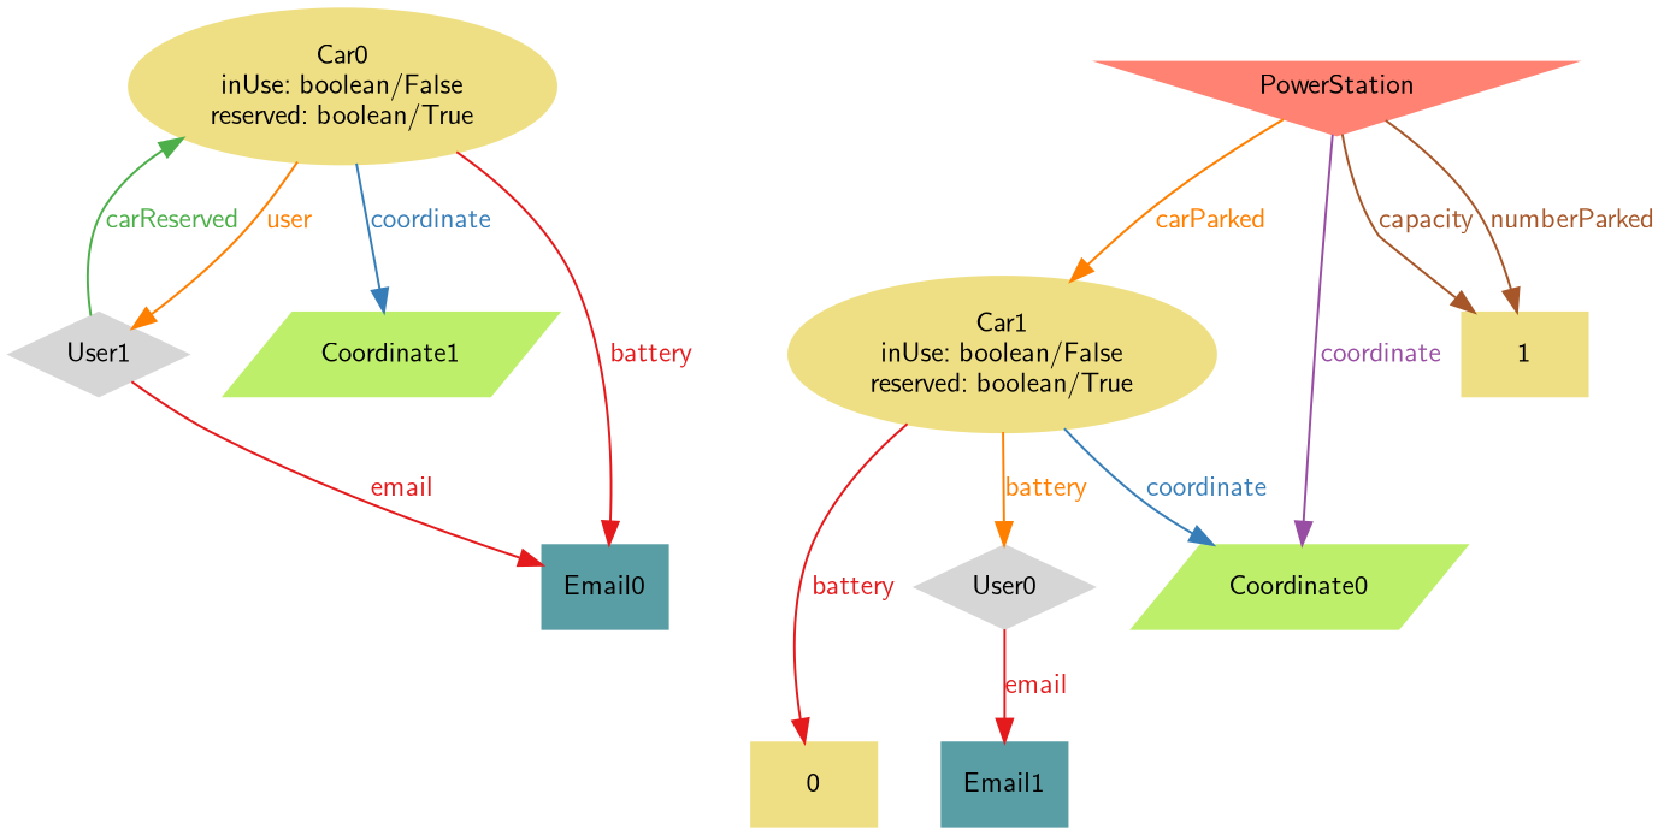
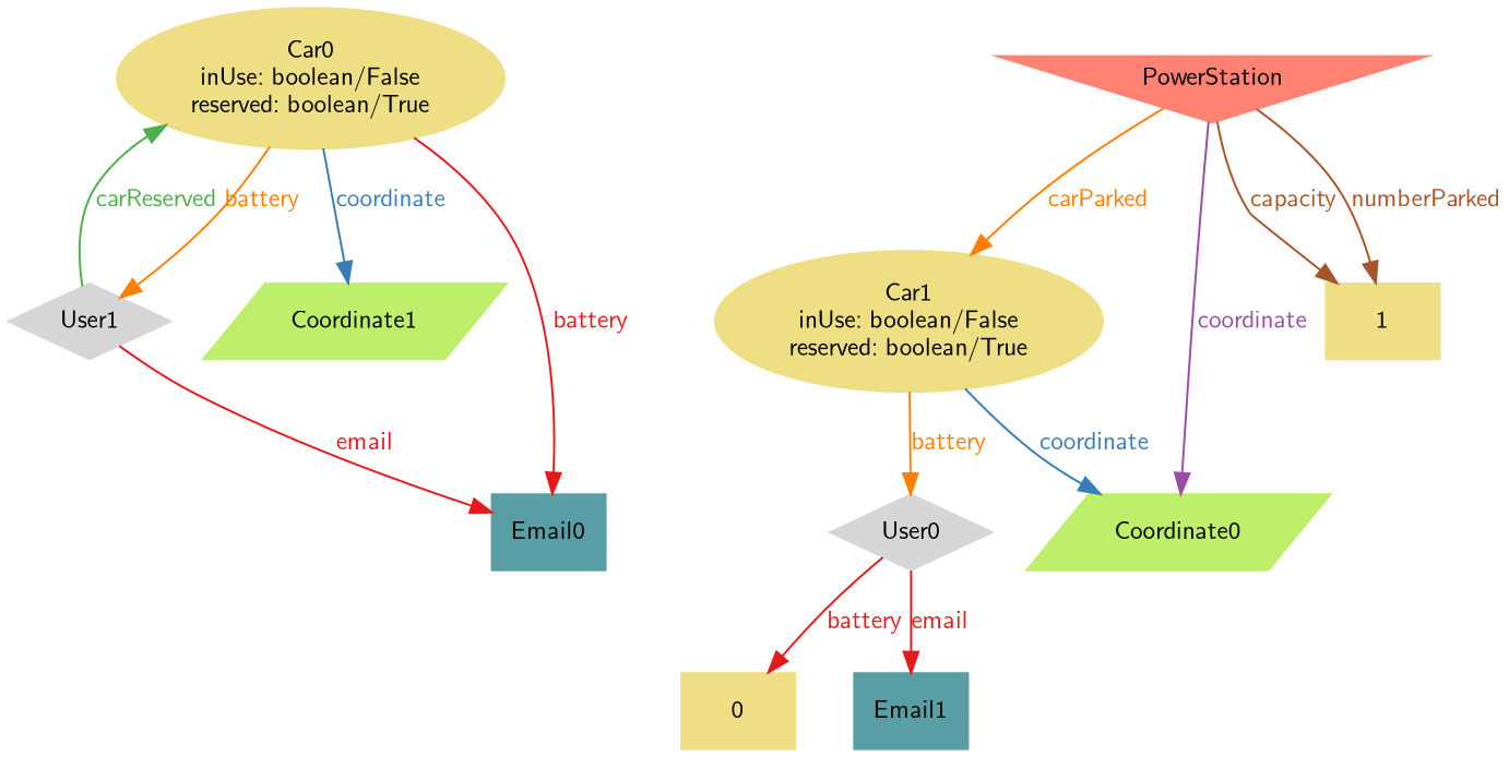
  digraph {
    fontname="Latin Modern Sans"
    fontsize=12
    rankdir=TB
    node [color="#efdf84" fontcolor="#000000" fontname="Latin Modern Sans" fontsize=12 shape=box style="filled, solid"]
    edge [color="#e41a1c" dir=forward fontcolor="#e41a1c" fontname="Latin Modern Sans" fontsize=12 style=solid uuid="<PowerStation, 1>" weight=1]
    n1 [label="Car0\ninUse: boolean/False\nreserved: boolean/True" shape=ellipse uuid=Car0]
    n2 [color="#d6d6d6" label=User1 shape=Mdiamond uuid=User1]
    n3 [color="#bdef6b" label=Coordinate1 shape=parallelogram uuid=Coordinate1]
    n4 [color="#5a9ea5" label=Email0 uuid=Email0]
    n5 [label=0 uuid=0]
    n6 [label="Car1\ninUse: boolean/False\nreserved: boolean/True" shape=ellipse uuid=Car1]
    n7 [color="#d6d6d6" label=User0 shape=Mdiamond uuid=User0]
    n8 [color="#bdef6b" label=Coordinate0 shape=parallelogram uuid=Coordinate0]
    n9 [color="#5a9ea5" label=Email1 uuid=Email1]
    n10 [color="#ff8273" label=PowerStation shape=invtriangle uuid=PowerStation]
    n11 [label=1 uuid=1]
    n1 -> n2 [color="#4daf4a" dir=back fontcolor="#4daf4a" label=carReserved uuid="<User1, Car0>"]
-   n1 -> n2 [color="#ff7f00" fontcolor="#ff7f00" label=user uuid="<Car0, User1>"]
+   n1 -> n2 [color="#ff7f00" fontcolor="#ff7f00" label=battery uuid="<Car0, User1>"]
    n1 -> n3 [color="#377eb8" fontcolor="#377eb8" label=coordinate uuid="<Car0, Coordinate1>"]
    n1 -> n4 [label=battery uuid="<Car0, 0>"]
    n2 -> n4 [label=email uuid="<User1, Email0>"]
-   n6 -> n5 [label=battery uuid="<Car1, 0>"]
+   n7 -> n5 [label=battery uuid="<Car1, 0>"]
    n6 -> n7 [color="#ff7f00" fontcolor="#ff7f00" label=battery uuid="<Car1, User0>"]
    n6 -> n8 [color="#377eb8" fontcolor="#377eb8" label=coordinate uuid="<Car1, Coordinate0>"]
    n7 -> n9 [label=email uuid="<User0, Email1>"]
    n10 -> n6 [color="#ff7f00" fontcolor="#ff7f00" label=carParked uuid="<PowerStation, Car1>"]
    n10 -> n8 [color="#984ea3" fontcolor="#984ea3" label=coordinate uuid="<PowerStation, Coordinate0>"]
    n10 -> n11 [color="#a65628" fontcolor="#a65628" label=capacity]
    n10 -> n11 [color="#a65628" fontcolor="#a65628" label=numberParked]
  }
